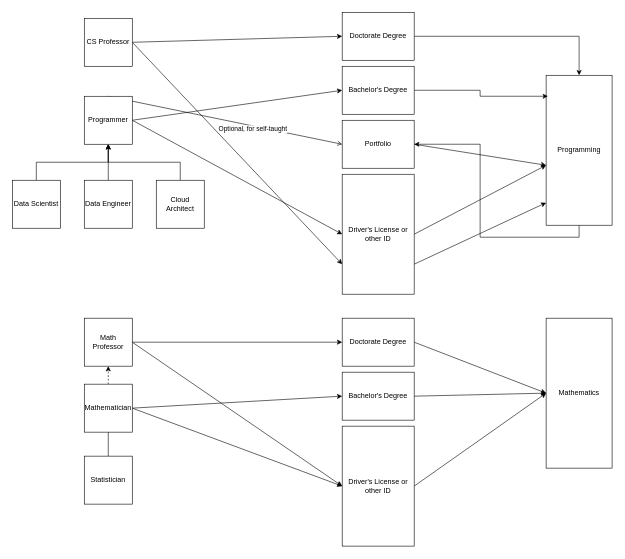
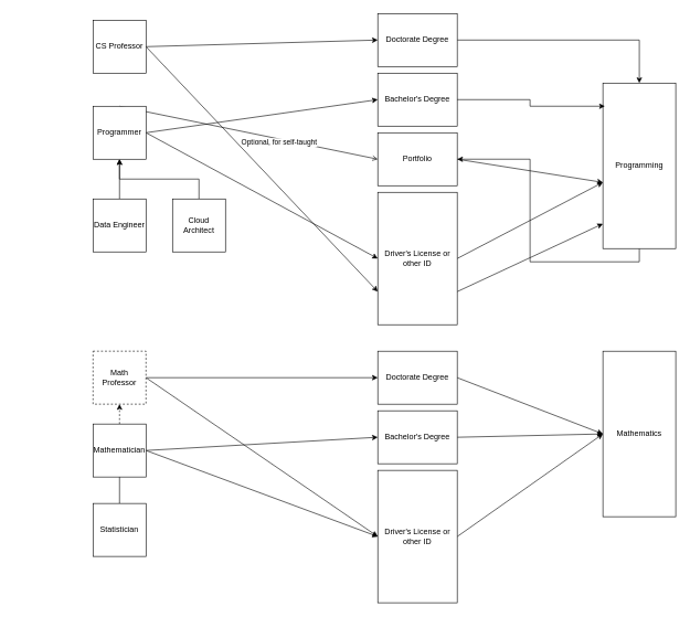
  <mxCell id="0" />
  <mxCell id="1" parent="0" />
  <mxCell id="2" style="rounded=0;orthogonalLoop=1;jettySize=auto;html=1;exitX=1;exitY=0.5;exitDx=0;exitDy=0;entryX=0;entryY=0.5;entryDx=0;entryDy=0;" edge="1" parent="1" source="6" target="22"><mxGeometry relative="1" as="geometry" /></mxCell>
  <mxCell id="3" style="rounded=0;orthogonalLoop=1;jettySize=auto;html=1;exitX=1;exitY=0.5;exitDx=0;exitDy=0;entryX=0;entryY=0.5;entryDx=0;entryDy=0;" edge="1" parent="1" source="6" target="23"><mxGeometry relative="1" as="geometry" /></mxCell>
  <mxCell id="4" style="rounded=0;orthogonalLoop=1;jettySize=auto;html=1;exitX=0.5;exitY=0;exitDx=0;exitDy=0;entryX=0;entryY=0.5;entryDx=0;entryDy=0;endArrow=open;" edge="1" parent="1" source="6" target="27"><mxGeometry relative="1" as="geometry" /></mxCell>
  <mxCell id="5" value="Optional, for self-taught" style="edgeLabel;html=1;align=center;verticalAlign=middle;resizable=0;points=[];" vertex="1" connectable="0" parent="4"><mxGeometry x="-0.033" y="6" relative="1" as="geometry"><mxPoint x="51" y="22" as="offset" /></mxGeometry></mxCell>
  <mxCell id="6" value="Programmer" style="whiteSpace=wrap;html=1;aspect=fixed;" vertex="1" parent="1"><mxGeometry x="140" y="160" width="80" height="80" as="geometry" /></mxCell>
  <mxCell id="7" style="rounded=0;orthogonalLoop=1;jettySize=auto;html=1;exitX=1;exitY=0.5;exitDx=0;exitDy=0;entryX=0;entryY=0.75;entryDx=0;entryDy=0;" edge="1" parent="1" source="9" target="22"><mxGeometry relative="1" as="geometry" /></mxCell>
  <mxCell id="8" style="rounded=0;orthogonalLoop=1;jettySize=auto;html=1;exitX=1;exitY=0.5;exitDx=0;exitDy=0;entryX=0;entryY=0.5;entryDx=0;entryDy=0;" edge="1" parent="1" source="9" target="25"><mxGeometry relative="1" as="geometry" /></mxCell>
  <mxCell id="9" value="CS Professor" style="whiteSpace=wrap;html=1;aspect=fixed;" vertex="1" parent="1"><mxGeometry x="140" y="30" width="80" height="80" as="geometry" /></mxCell>
  <mxCell id="10" style="edgeStyle=orthogonalEdgeStyle;rounded=0;orthogonalLoop=1;jettySize=auto;html=1;exitX=0.5;exitY=0;exitDx=0;exitDy=0;entryX=0.5;entryY=1;entryDx=0;entryDy=0;dashed=1;" edge="1" parent="1" source="13" target="34"><mxGeometry relative="1" as="geometry" /></mxCell>
  <mxCell id="11" style="rounded=0;orthogonalLoop=1;jettySize=auto;html=1;exitX=1;exitY=0.5;exitDx=0;exitDy=0;entryX=0;entryY=0.5;entryDx=0;entryDy=0;" edge="1" parent="1" source="13" target="38"><mxGeometry relative="1" as="geometry" /></mxCell>
  <mxCell id="12" style="rounded=0;orthogonalLoop=1;jettySize=auto;html=1;exitX=1;exitY=0.5;exitDx=0;exitDy=0;entryX=0;entryY=0.5;entryDx=0;entryDy=0;" edge="1" parent="1" source="13" target="36"><mxGeometry relative="1" as="geometry" /></mxCell>
  <mxCell id="13" value="Mathematician" style="whiteSpace=wrap;html=1;aspect=fixed;" vertex="1" parent="1"><mxGeometry x="140" y="640" width="80" height="80" as="geometry" /></mxCell>
  <mxCell id="14" style="edgeStyle=orthogonalEdgeStyle;rounded=0;orthogonalLoop=1;jettySize=auto;html=1;exitX=0.5;exitY=0;exitDx=0;exitDy=0;entryX=0.5;entryY=1;entryDx=0;entryDy=0;" edge="1" parent="1" source="15" target="6"><mxGeometry relative="1" as="geometry" /></mxCell>
  <mxCell id="15" value="Data Engineer" style="whiteSpace=wrap;html=1;aspect=fixed;" vertex="1" parent="1"><mxGeometry x="140" y="300" width="80" height="80" as="geometry" /></mxCell>
- <mxCell id="16" style="edgeStyle=orthogonalEdgeStyle;rounded=0;orthogonalLoop=1;jettySize=auto;html=1;exitX=0.5;exitY=0;exitDx=0;exitDy=0;entryX=0.5;entryY=1;entryDx=0;entryDy=0;" edge="1" parent="1" source="17" target="6"><mxGeometry relative="1" as="geometry" /></mxCell>
- <mxCell id="17" value="Data Scientist" style="whiteSpace=wrap;html=1;aspect=fixed;" vertex="1" parent="1"><mxGeometry x="20" y="300" width="80" height="80" as="geometry" /></mxCell>
  <mxCell id="18" style="edgeStyle=orthogonalEdgeStyle;rounded=0;orthogonalLoop=1;jettySize=auto;html=1;exitX=0.5;exitY=0;exitDx=0;exitDy=0;entryX=0.5;entryY=1;entryDx=0;entryDy=0;" edge="1" parent="1" source="19" target="6"><mxGeometry relative="1" as="geometry" /></mxCell>
  <mxCell id="19" value="Cloud Architect" style="whiteSpace=wrap;html=1;aspect=fixed;" vertex="1" parent="1"><mxGeometry x="260" y="300" width="80" height="80" as="geometry" /></mxCell>
  <mxCell id="20" style="rounded=0;orthogonalLoop=1;jettySize=auto;html=1;exitX=1;exitY=0.5;exitDx=0;exitDy=0;entryX=0;entryY=0.5;entryDx=0;entryDy=0;" edge="1" parent="1" source="22"><mxGeometry relative="1" as="geometry"><mxPoint x="910" y="275" as="targetPoint" /></mxGeometry></mxCell>
  <mxCell id="21" style="rounded=0;orthogonalLoop=1;jettySize=auto;html=1;exitX=1;exitY=0.75;exitDx=0;exitDy=0;entryX=0;entryY=0.75;entryDx=0;entryDy=0;" edge="1" parent="1" source="22"><mxGeometry relative="1" as="geometry"><mxPoint x="910" y="337.5" as="targetPoint" /></mxGeometry></mxCell>
  <mxCell id="22" value="Driver's License or other ID" style="rounded=0;whiteSpace=wrap;html=1;" vertex="1" parent="1"><mxGeometry x="570" y="290" width="120" height="200" as="geometry" /></mxCell>
  <mxCell id="23" value="Bachelor's Degree" style="rounded=0;whiteSpace=wrap;html=1;" vertex="1" parent="1"><mxGeometry x="570" y="110" width="120" height="80" as="geometry" /></mxCell>
  <mxCell id="24" style="edgeStyle=orthogonalEdgeStyle;rounded=0;orthogonalLoop=1;jettySize=auto;html=1;exitX=1;exitY=0.5;exitDx=0;exitDy=0;entryX=0.5;entryY=0;entryDx=0;entryDy=0;" edge="1" parent="1" source="25" target="29"><mxGeometry relative="1" as="geometry" /></mxCell>
  <mxCell id="25" value="Doctorate Degree" style="rounded=0;whiteSpace=wrap;html=1;" vertex="1" parent="1"><mxGeometry x="570" width="120" height="80" as="geometry" y="20" /></mxCell>
  <mxCell id="26" style="rounded=0;orthogonalLoop=1;jettySize=auto;html=1;exitX=1;exitY=0.5;exitDx=0;exitDy=0;entryX=0;entryY=0.5;entryDx=0;entryDy=0;" edge="1" parent="1" source="27"><mxGeometry relative="1" as="geometry"><mxPoint x="910" y="275" as="targetPoint" /></mxGeometry></mxCell>
  <mxCell id="27" value="Portfolio" style="rounded=0;whiteSpace=wrap;html=1;" vertex="1" parent="1"><mxGeometry x="570" y="200" width="120" height="80" as="geometry" /></mxCell>
  <mxCell id="28" style="edgeStyle=orthogonalEdgeStyle;rounded=0;orthogonalLoop=1;jettySize=auto;html=1;exitX=0.5;exitY=1;exitDx=0;exitDy=0;" edge="1" parent="1" source="29" target="27"><mxGeometry relative="1" as="geometry" /></mxCell>
  <mxCell id="29" value="Programming" style="rounded=0;whiteSpace=wrap;html=1;" vertex="1" parent="1"><mxGeometry x="910" y="125" width="110" height="250" as="geometry" /></mxCell>
  <mxCell id="30" value="Mathematics" style="rounded=0;whiteSpace=wrap;html=1;" vertex="1" parent="1"><mxGeometry x="910" y="530" width="110" height="250" as="geometry" /></mxCell>
  <mxCell id="31" style="edgeStyle=orthogonalEdgeStyle;rounded=0;orthogonalLoop=1;jettySize=auto;html=1;exitX=1;exitY=0.5;exitDx=0;exitDy=0;entryX=0.027;entryY=0.14;entryDx=0;entryDy=0;entryPerimeter=0;" edge="1" parent="1" source="23" target="29"><mxGeometry relative="1" as="geometry" /></mxCell>
  <mxCell id="32" style="edgeStyle=orthogonalEdgeStyle;rounded=0;orthogonalLoop=1;jettySize=auto;html=1;exitX=1;exitY=0.5;exitDx=0;exitDy=0;entryX=0;entryY=0.5;entryDx=0;entryDy=0;" edge="1" parent="1" source="34" target="40"><mxGeometry relative="1" as="geometry" /></mxCell>
  <mxCell id="33" style="rounded=0;orthogonalLoop=1;jettySize=auto;html=1;exitX=1;exitY=0.5;exitDx=0;exitDy=0;entryX=0;entryY=0.5;entryDx=0;entryDy=0;" edge="1" parent="1" source="34" target="36"><mxGeometry relative="1" as="geometry" /></mxCell>
- <mxCell id="34" value="Math Professor" style="whiteSpace=wrap;html=1;aspect=fixed;" vertex="1" parent="1"><mxGeometry x="140" y="530" width="80" height="80" as="geometry" /></mxCell>
+ <mxCell id="34" value="Math Professor" style="whiteSpace=wrap;html=1;aspect=fixed;dashed=1;" vertex="1" parent="1"><mxGeometry x="140" y="530" width="80" height="80" as="geometry" /></mxCell>
  <mxCell id="35" style="edgeStyle=none;rounded=0;orthogonalLoop=1;jettySize=auto;html=1;exitX=1;exitY=0.5;exitDx=0;exitDy=0;entryX=0;entryY=0.5;entryDx=0;entryDy=0;" edge="1" parent="1" source="36" target="30"><mxGeometry relative="1" as="geometry" /></mxCell>
  <mxCell id="36" value="Driver's License or other ID" style="rounded=0;whiteSpace=wrap;html=1;" vertex="1" parent="1"><mxGeometry x="570" y="710" width="120" height="200" as="geometry" /></mxCell>
  <mxCell id="37" style="edgeStyle=none;rounded=0;orthogonalLoop=1;jettySize=auto;html=1;exitX=1;exitY=0.5;exitDx=0;exitDy=0;entryX=0;entryY=0.5;entryDx=0;entryDy=0;" edge="1" parent="1" source="38" target="30"><mxGeometry relative="1" as="geometry" /></mxCell>
  <mxCell id="38" value="Bachelor's Degree" style="rounded=0;whiteSpace=wrap;html=1;" vertex="1" parent="1"><mxGeometry x="570" y="620" width="120" height="80" as="geometry" /></mxCell>
  <mxCell id="39" style="edgeStyle=none;rounded=0;orthogonalLoop=1;jettySize=auto;html=1;exitX=1;exitY=0.5;exitDx=0;exitDy=0;entryX=0;entryY=0.5;entryDx=0;entryDy=0;" edge="1" parent="1" source="40" target="30"><mxGeometry relative="1" as="geometry" /></mxCell>
  <mxCell id="40" value="Doctorate Degree" style="rounded=0;whiteSpace=wrap;html=1;" vertex="1" parent="1"><mxGeometry x="570" y="530" width="120" height="80" as="geometry" /></mxCell>
  <mxCell id="41" style="edgeStyle=orthogonalEdgeStyle;rounded=0;orthogonalLoop=1;jettySize=auto;html=1;exitX=0.5;exitY=0;exitDx=0;exitDy=0;entryX=0.5;entryY=1;entryDx=0;entryDy=0;endArrow=none;" edge="1" parent="1" source="42" target="13"><mxGeometry relative="1" as="geometry" /></mxCell>
  <mxCell id="42" value="Statistician" style="whiteSpace=wrap;html=1;aspect=fixed;" vertex="1" parent="1"><mxGeometry x="140" y="760" width="80" height="80" as="geometry" /></mxCell>
